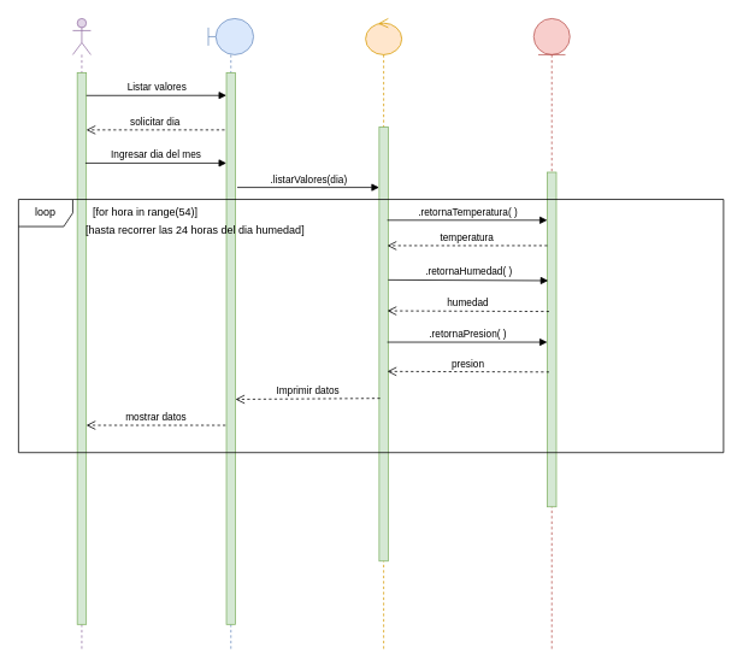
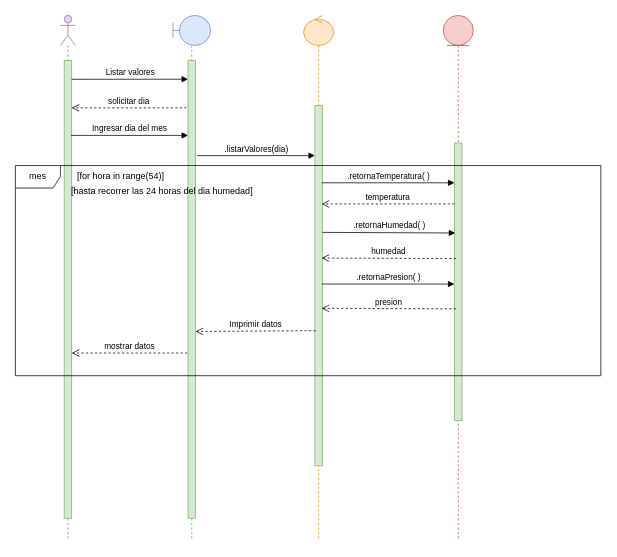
  <mxCell id="0" />
  <mxCell id="1" parent="0" />
  <mxCell id="2" value="" style="shape=umlLifeline;participant=umlActor;perimeter=lifelinePerimeter;whiteSpace=wrap;html=1;container=1;collapsible=0;recursiveResize=0;verticalAlign=top;spacingTop=36;outlineConnect=0;fillColor=#e1d5e7;strokeColor=#9673a6;" vertex="1" parent="1"><mxGeometry x="80" y="20" width="20" height="700" as="geometry" /></mxCell>
  <mxCell id="3" value="" style="html=1;points=[];perimeter=orthogonalPerimeter;fillColor=#d5e8d4;strokeColor=#82b366;" vertex="1" parent="2"><mxGeometry x="5" y="60" width="10" height="610" as="geometry" /></mxCell>
  <mxCell id="4" value="" style="shape=umlLifeline;participant=umlBoundary;perimeter=lifelinePerimeter;whiteSpace=wrap;html=1;container=1;collapsible=0;recursiveResize=0;verticalAlign=top;spacingTop=36;outlineConnect=0;fillColor=#dae8fc;strokeColor=#6c8ebf;" vertex="1" parent="1"><mxGeometry x="230" y="20" width="50" height="700" as="geometry" /></mxCell>
  <mxCell id="5" value="" style="html=1;points=[];perimeter=orthogonalPerimeter;fillColor=#d5e8d4;strokeColor=#82b366;" vertex="1" parent="4"><mxGeometry x="20" y="60" width="10" height="610" as="geometry" /></mxCell>
  <mxCell id="6" value="" style="shape=umlLifeline;participant=umlControl;perimeter=lifelinePerimeter;whiteSpace=wrap;html=1;container=1;collapsible=0;recursiveResize=0;verticalAlign=top;spacingTop=36;outlineConnect=0;fillColor=#ffe6cc;strokeColor=#d79b00;" vertex="1" parent="1"><mxGeometry x="404" y="20" width="40" height="700" as="geometry" /></mxCell>
  <mxCell id="7" value="" style="html=1;points=[];perimeter=orthogonalPerimeter;fillColor=#d5e8d4;strokeColor=#82b366;" vertex="1" parent="6"><mxGeometry x="15" y="120" width="10" height="480" as="geometry" /></mxCell>
  <mxCell id="8" value="" style="shape=umlLifeline;participant=umlEntity;perimeter=lifelinePerimeter;whiteSpace=wrap;html=1;container=1;collapsible=0;recursiveResize=0;verticalAlign=top;spacingTop=36;outlineConnect=0;fillColor=#f8cecc;strokeColor=#b85450;" vertex="1" parent="1"><mxGeometry x="590" y="20" width="40" height="700" as="geometry" /></mxCell>
  <mxCell id="9" value="" style="html=1;points=[];perimeter=orthogonalPerimeter;fillColor=#d5e8d4;strokeColor=#82b366;" vertex="1" parent="8"><mxGeometry x="15" y="170" width="10" height="370" as="geometry" /></mxCell>
  <mxCell id="10" value="Listar valores" style="html=1;verticalAlign=bottom;endArrow=block;rounded=0;exitX=1;exitY=0.051;exitDx=0;exitDy=0;exitPerimeter=0;" edge="1" parent="1"><mxGeometry width="80" relative="1" as="geometry"><mxPoint x="95" y="105.11" as="sourcePoint" /><mxPoint x="250" y="105" as="targetPoint" /></mxGeometry></mxCell>
  <mxCell id="11" value="solicitar dia" style="html=1;verticalAlign=bottom;endArrow=open;dashed=1;endSize=8;rounded=0;exitX=-0.2;exitY=0.115;exitDx=0;exitDy=0;exitPerimeter=0;" edge="1" parent="1"><mxGeometry relative="1" as="geometry"><mxPoint x="248" y="143.15" as="sourcePoint" /><mxPoint x="95" y="143.15" as="targetPoint" /></mxGeometry></mxCell>
  <mxCell id="12" value="Ingresar dia del mes" style="html=1;verticalAlign=bottom;endArrow=block;rounded=0;exitX=0.9;exitY=0.167;exitDx=0;exitDy=0;exitPerimeter=0;" edge="1" parent="1"><mxGeometry width="80" relative="1" as="geometry"><mxPoint x="94" y="179.87" as="sourcePoint" /><mxPoint x="250" y="179.87" as="targetPoint" /></mxGeometry></mxCell>
  <mxCell id="13" value=".listarValores(dia)" style="html=1;verticalAlign=bottom;endArrow=block;rounded=0;exitX=1.2;exitY=0.216;exitDx=0;exitDy=0;exitPerimeter=0;" edge="1" parent="1"><mxGeometry width="80" relative="1" as="geometry"><mxPoint x="262" y="206.76" as="sourcePoint" /><mxPoint x="419" y="206.76" as="targetPoint" /></mxGeometry></mxCell>
- <mxCell id="14" value="loop" style="shape=umlFrame;whiteSpace=wrap;html=1;" vertex="1" parent="1"><mxGeometry x="20" y="220" width="780" height="280" as="geometry" /></mxCell>
+ <mxCell id="14" value="mes" style="shape=umlFrame;whiteSpace=wrap;html=1;" vertex="1" parent="1"><mxGeometry x="20" y="220" width="780" height="280" as="geometry" /></mxCell>
  <mxCell id="15" value="temperatura" style="html=1;verticalAlign=bottom;endArrow=open;dashed=1;endSize=8;rounded=0;entryX=0.9;entryY=0.292;entryDx=0;entryDy=0;entryPerimeter=0;" edge="1" parent="1"><mxGeometry relative="1" as="geometry"><mxPoint x="605" y="271.16" as="sourcePoint" /><mxPoint x="428" y="271.16" as="targetPoint" /></mxGeometry></mxCell>
  <mxCell id="16" value=".retornaTemperatura( )" style="html=1;verticalAlign=bottom;endArrow=block;rounded=0;exitX=0.9;exitY=0.25;exitDx=0;exitDy=0;exitPerimeter=0;" edge="1" parent="1"><mxGeometry x="0.006" width="80" relative="1" as="geometry"><mxPoint x="428" y="243" as="sourcePoint" /><mxPoint x="605" y="243" as="targetPoint" /><mxPoint as="offset" /></mxGeometry></mxCell>
  <mxCell id="17" value=".retornaHumedad( )" style="html=1;verticalAlign=bottom;endArrow=block;rounded=0;exitX=1;exitY=0.373;exitDx=0;exitDy=0;exitPerimeter=0;entryX=0.1;entryY=0.351;entryDx=0;entryDy=0;entryPerimeter=0;" edge="1" parent="1"><mxGeometry width="80" relative="1" as="geometry"><mxPoint x="429" y="309.04" as="sourcePoint" /><mxPoint x="606" y="309.87" as="targetPoint" /></mxGeometry></mxCell>
  <mxCell id="18" value="humedad" style="html=1;verticalAlign=bottom;endArrow=open;dashed=1;endSize=8;rounded=0;entryX=0.9;entryY=0.438;entryDx=0;entryDy=0;entryPerimeter=0;exitX=0.2;exitY=0.435;exitDx=0;exitDy=0;exitPerimeter=0;" edge="1" parent="1"><mxGeometry relative="1" as="geometry"><mxPoint x="607" y="343.95" as="sourcePoint" /><mxPoint x="428" y="343.24" as="targetPoint" /></mxGeometry></mxCell>
  <mxCell id="19" value=".retornaPresion( )" style="html=1;verticalAlign=bottom;endArrow=block;rounded=0;exitX=0.9;exitY=0.481;exitDx=0;exitDy=0;exitPerimeter=0;" edge="1" parent="1"><mxGeometry width="80" relative="1" as="geometry"><mxPoint x="428" y="377.88" as="sourcePoint" /><mxPoint x="605" y="377.88" as="targetPoint" /></mxGeometry></mxCell>
  <mxCell id="20" value="presion" style="html=1;verticalAlign=bottom;endArrow=open;dashed=1;endSize=8;rounded=0;entryX=0.9;entryY=0.563;entryDx=0;entryDy=0;entryPerimeter=0;exitX=0.2;exitY=0.597;exitDx=0;exitDy=0;exitPerimeter=0;" edge="1" parent="1" source="9" target="7"><mxGeometry relative="1" as="geometry"><mxPoint x="530" y="410" as="sourcePoint" /><mxPoint x="450" y="410" as="targetPoint" /></mxGeometry></mxCell>
  <mxCell id="21" value="Imprimir datos" style="html=1;verticalAlign=bottom;endArrow=open;dashed=1;endSize=8;rounded=0;entryX=1;entryY=0.592;entryDx=0;entryDy=0;entryPerimeter=0;" edge="1" parent="1" target="5"><mxGeometry relative="1" as="geometry"><mxPoint x="420" y="440" as="sourcePoint" /><mxPoint x="340" y="440" as="targetPoint" /></mxGeometry></mxCell>
  <mxCell id="22" value="mostrar datos" style="html=1;verticalAlign=bottom;endArrow=open;dashed=1;endSize=8;rounded=0;exitX=-0.1;exitY=0.639;exitDx=0;exitDy=0;exitPerimeter=0;" edge="1" parent="1" source="5" target="3"><mxGeometry relative="1" as="geometry"><mxPoint x="230" y="470" as="sourcePoint" /><mxPoint x="150" y="470" as="targetPoint" /></mxGeometry></mxCell>
  <mxCell id="23" value="[hasta recorrer las 24 horas del dia humedad]" style="text;html=1;align=center;verticalAlign=middle;resizable=0;points=[];autosize=1;strokeColor=none;fillColor=none;" vertex="1" parent="1"><mxGeometry x="80" y="240" width="270" height="30" as="geometry" /></mxCell>
  <mxCell id="24" value="[for hora in range(54)]" style="text;html=1;align=center;verticalAlign=middle;resizable=0;points=[];autosize=1;strokeColor=none;fillColor=none;" vertex="1" parent="1"><mxGeometry x="90" y="220" width="140" height="30" as="geometry" /></mxCell>
